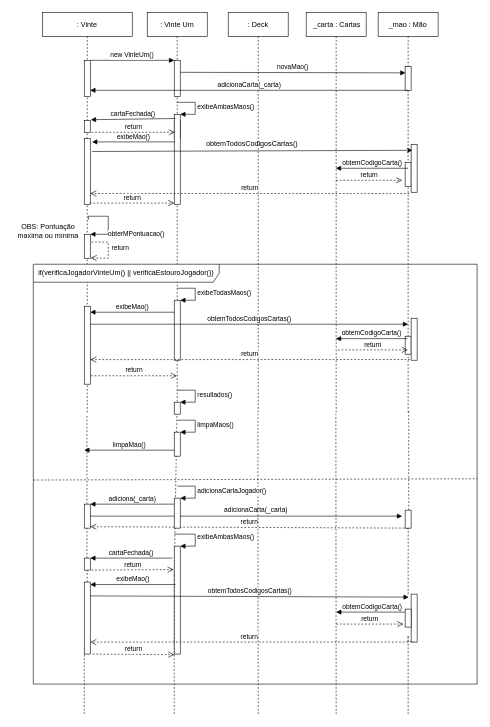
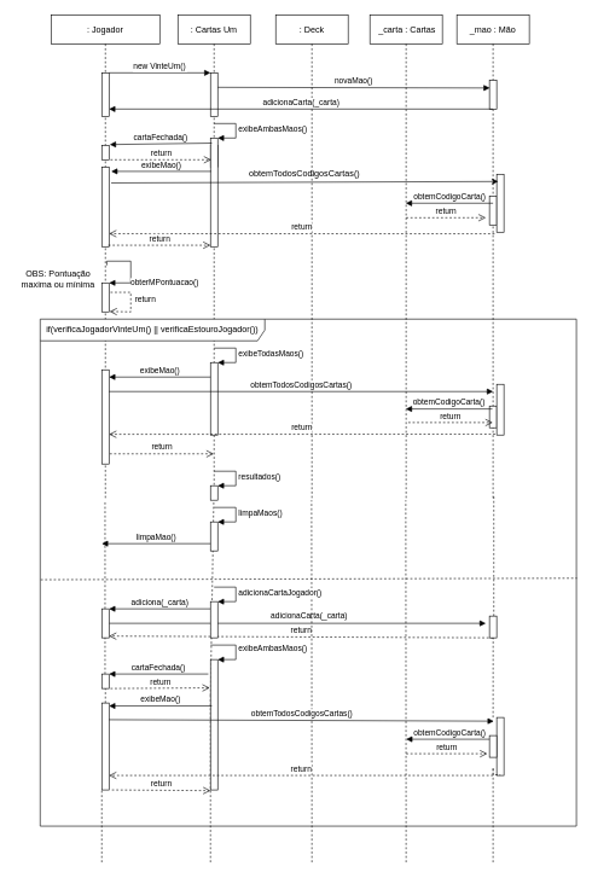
  <mxCell id="0" />
  <mxCell id="1" parent="0" />
  <mxCell id="2" value=" _carta : Cartas" style="shape=umlLifeline;perimeter=lifelinePerimeter;container=1;collapsible=0;recursiveResize=0;rounded=0;shadow=0;strokeWidth=1;" parent="1" vertex="1"><mxGeometry x="510" y="20" width="100" height="670" as="geometry" /></mxCell>
- <mxCell id="3" value=": Vinte" style="shape=umlLifeline;perimeter=lifelinePerimeter;container=1;collapsible=0;recursiveResize=0;rounded=0;shadow=0;strokeWidth=1;" parent="1" vertex="1"><mxGeometry x="70" y="20" width="150" height="670" as="geometry" /></mxCell>
+ <mxCell id="3" value=": Jogador" style="shape=umlLifeline;perimeter=lifelinePerimeter;container=1;collapsible=0;recursiveResize=0;rounded=0;shadow=0;strokeWidth=1;" parent="1" vertex="1"><mxGeometry x="70" y="20" width="150" height="670" as="geometry" /></mxCell>
  <mxCell id="4" value="" style="html=1;points=[];perimeter=orthogonalPerimeter;" parent="3" vertex="1"><mxGeometry x="70" y="370" width="10" height="40" as="geometry" /></mxCell>
  <mxCell id="5" value="obterMPontuacao()" style="edgeStyle=orthogonalEdgeStyle;html=1;align=left;spacingLeft=2;endArrow=block;rounded=0;entryX=1;entryY=0;exitX=0.513;exitY=0.516;exitDx=0;exitDy=0;exitPerimeter=0;" parent="3" source="3" target="4" edge="1"><mxGeometry x="0.486" relative="1" as="geometry"><mxPoint x="75" y="390" as="sourcePoint" /><Array as="points"><mxPoint x="77" y="340" /><mxPoint x="110" y="340" /><mxPoint x="110" y="370" /><mxPoint x="80" y="370" /></Array><mxPoint as="offset" /></mxGeometry></mxCell>
  <mxCell id="6" value="OBS: Pontuação maxima ou mínima" style="text;html=1;strokeColor=none;fillColor=none;align=center;verticalAlign=middle;whiteSpace=wrap;rounded=0;" parent="3" vertex="1"><mxGeometry x="-50" y="340" width="120" height="50" as="geometry" /></mxCell>
  <mxCell id="7" value="return" style="html=1;verticalAlign=bottom;endArrow=open;dashed=1;endSize=8;rounded=0;exitX=1.2;exitY=0.325;exitDx=0;exitDy=0;exitPerimeter=0;entryX=1.071;entryY=0.987;entryDx=0;entryDy=0;entryPerimeter=0;" parent="3" source="4" target="4" edge="1"><mxGeometry x="0.101" y="20" relative="1" as="geometry"><mxPoint x="460" y="400" as="sourcePoint" /><mxPoint x="82" y="490" as="targetPoint" /><Array as="points"><mxPoint x="110" y="383" /><mxPoint x="110" y="410" /></Array><mxPoint as="offset" /></mxGeometry></mxCell>
  <mxCell id="8" value="" style="html=1;points=[];perimeter=orthogonalPerimeter;" parent="3" vertex="1"><mxGeometry x="70" y="80" width="10" height="60" as="geometry" /></mxCell>
  <mxCell id="9" value="" style="html=1;points=[];perimeter=orthogonalPerimeter;" parent="3" vertex="1"><mxGeometry x="70" y="180" width="10" height="20" as="geometry" /></mxCell>
  <mxCell id="10" value="" style="html=1;points=[];perimeter=orthogonalPerimeter;" parent="3" vertex="1"><mxGeometry x="70" y="210" width="10" height="110" as="geometry" /></mxCell>
  <mxCell id="11" value="" style="html=1;points=[];perimeter=orthogonalPerimeter;" parent="3" vertex="1"><mxGeometry x="70" y="490" width="10" height="130" as="geometry" /></mxCell>
- <mxCell id="12" value=": Vinte Um" style="shape=umlLifeline;perimeter=lifelinePerimeter;container=1;collapsible=0;recursiveResize=0;rounded=0;shadow=0;strokeWidth=1;" parent="1" vertex="1"><mxGeometry x="245" y="20" width="100" height="670" as="geometry" /></mxCell>
+ <mxCell id="12" value=": Cartas Um" style="shape=umlLifeline;perimeter=lifelinePerimeter;container=1;collapsible=0;recursiveResize=0;rounded=0;shadow=0;strokeWidth=1;" parent="1" vertex="1"><mxGeometry x="245" y="20" width="100" height="670" as="geometry" /></mxCell>
  <mxCell id="13" value="" style="html=1;points=[];perimeter=orthogonalPerimeter;" parent="12" vertex="1"><mxGeometry x="45" y="80" width="10" height="60" as="geometry" /></mxCell>
  <mxCell id="14" value="" style="html=1;points=[];perimeter=orthogonalPerimeter;" parent="12" vertex="1"><mxGeometry x="45" y="180" width="10" height="30" as="geometry" /></mxCell>
  <mxCell id="15" value="" style="html=1;points=[];perimeter=orthogonalPerimeter;" parent="12" vertex="1"><mxGeometry x="45" y="480" width="10" height="100" as="geometry" /></mxCell>
  <mxCell id="16" value="exibeTodasMaos()&amp;nbsp;" style="edgeStyle=orthogonalEdgeStyle;html=1;align=left;spacingLeft=2;endArrow=block;rounded=0;entryX=1;entryY=0;" parent="12" target="15" edge="1"><mxGeometry relative="1" as="geometry"><mxPoint x="50" y="460" as="sourcePoint" /><Array as="points"><mxPoint x="80" y="460" /></Array></mxGeometry></mxCell>
  <mxCell id="17" value="" style="html=1;points=[];perimeter=orthogonalPerimeter;" parent="12" vertex="1"><mxGeometry x="45" y="170" width="10" height="150" as="geometry" /></mxCell>
  <mxCell id="18" value="&lt;span style=&quot;text-align: center;&quot;&gt;exibeAmbasMaos()&lt;/span&gt;" style="edgeStyle=orthogonalEdgeStyle;html=1;align=left;spacingLeft=2;endArrow=block;rounded=0;entryX=1;entryY=0;" parent="12" target="17" edge="1"><mxGeometry relative="1" as="geometry"><mxPoint x="50" y="150" as="sourcePoint" /><Array as="points"><mxPoint x="80" y="150" /></Array></mxGeometry></mxCell>
  <mxCell id="19" value="new VinteUm()" style="verticalAlign=bottom;endArrow=block;shadow=0;strokeWidth=1;" parent="1" edge="1"><mxGeometry relative="1" as="geometry"><mxPoint x="150" y="100" as="sourcePoint" /><mxPoint x="290" y="100" as="targetPoint" /><Array as="points" /></mxGeometry></mxCell>
  <mxCell id="20" value=": Deck" style="shape=umlLifeline;perimeter=lifelinePerimeter;container=1;collapsible=0;recursiveResize=0;rounded=0;shadow=0;strokeWidth=1;" parent="1" vertex="1"><mxGeometry x="380" y="20" width="100" height="670" as="geometry" /></mxCell>
  <mxCell id="21" value="obtemTodosCodigosCartas()" style="text;html=1;strokeColor=none;fillColor=none;align=center;verticalAlign=middle;whiteSpace=wrap;rounded=0;" parent="20" vertex="1"><mxGeometry x="-20" y="210" width="120" height="20" as="geometry" /></mxCell>
  <mxCell id="22" value="_mao : Mão" style="shape=umlLifeline;perimeter=lifelinePerimeter;container=1;collapsible=0;recursiveResize=0;rounded=0;shadow=0;strokeWidth=1;" parent="1" vertex="1"><mxGeometry x="630" y="20" width="100" height="670" as="geometry" /></mxCell>
  <mxCell id="23" value="" style="html=1;points=[];perimeter=orthogonalPerimeter;" parent="22" vertex="1"><mxGeometry x="45" y="90" width="10" height="40" as="geometry" /></mxCell>
  <mxCell id="24" value="" style="html=1;points=[];perimeter=orthogonalPerimeter;" parent="22" vertex="1"><mxGeometry x="45" y="250" width="10" height="40" as="geometry" /></mxCell>
  <mxCell id="25" value="" style="html=1;points=[];perimeter=orthogonalPerimeter;" parent="22" vertex="1"><mxGeometry x="45" y="540" width="10" height="30" as="geometry" /></mxCell>
  <mxCell id="26" value="" style="html=1;points=[];perimeter=orthogonalPerimeter;" parent="22" vertex="1"><mxGeometry x="55" y="510" width="10" height="70" as="geometry" /></mxCell>
  <mxCell id="27" value="" style="html=1;points=[];perimeter=orthogonalPerimeter;" parent="22" vertex="1"><mxGeometry x="55" y="220" width="10" height="80" as="geometry" /></mxCell>
  <mxCell id="28" value="novaMao()" style="verticalAlign=bottom;endArrow=block;shadow=0;strokeWidth=1;entryX=0.048;entryY=0.273;entryDx=0;entryDy=0;entryPerimeter=0;" parent="1" target="23" edge="1"><mxGeometry relative="1" as="geometry"><mxPoint x="300" y="120" as="sourcePoint" /><mxPoint x="670" y="120" as="targetPoint" /><Array as="points" /></mxGeometry></mxCell>
  <mxCell id="29" value="adicionaCarta(_carta)" style="html=1;verticalAlign=bottom;endArrow=block;rounded=0;" parent="1" source="22" edge="1"><mxGeometry width="80" relative="1" as="geometry"><mxPoint x="460" y="110" as="sourcePoint" /><mxPoint x="150" y="150" as="targetPoint" /></mxGeometry></mxCell>
  <mxCell id="30" value="cartaFechada()" style="html=1;verticalAlign=bottom;endArrow=block;rounded=0;exitX=0.2;exitY=0.047;exitDx=0;exitDy=0;exitPerimeter=0;entryX=1.1;entryY=-0.05;entryDx=0;entryDy=0;entryPerimeter=0;" parent="1" source="17" target="9" edge="1"><mxGeometry width="80" relative="1" as="geometry"><mxPoint x="290" y="203" as="sourcePoint" /><mxPoint x="150" y="203" as="targetPoint" /></mxGeometry></mxCell>
  <mxCell id="31" value="" style="endArrow=classic;html=1;rounded=0;exitX=1.3;exitY=0.2;exitDx=0;exitDy=0;exitPerimeter=0;entryX=0.2;entryY=0.125;entryDx=0;entryDy=0;entryPerimeter=0;" parent="1" source="10" target="27" edge="1"><mxGeometry width="50" height="50" relative="1" as="geometry"><mxPoint x="160" y="250" as="sourcePoint" /><mxPoint x="680" y="250" as="targetPoint" /></mxGeometry></mxCell>
  <mxCell id="32" value="return" style="html=1;verticalAlign=bottom;endArrow=open;dashed=1;endSize=8;rounded=0;exitX=0.52;exitY=0.451;exitDx=0;exitDy=0;exitPerimeter=0;" parent="1" source="22" edge="1"><mxGeometry relative="1" as="geometry"><mxPoint x="680" y="420" as="sourcePoint" /><mxPoint x="150" y="322" as="targetPoint" /></mxGeometry></mxCell>
  <mxCell id="33" value="obtemCodigoCarta()" style="html=1;verticalAlign=bottom;endArrow=block;rounded=0;exitX=0.5;exitY=0.25;exitDx=0;exitDy=0;exitPerimeter=0;" parent="1" source="24" target="2" edge="1"><mxGeometry width="80" relative="1" as="geometry"><mxPoint x="450" y="240" as="sourcePoint" /><mxPoint x="560" y="340" as="targetPoint" /></mxGeometry></mxCell>
  <mxCell id="34" value="return" style="html=1;verticalAlign=bottom;endArrow=open;dashed=1;endSize=8;rounded=0;exitX=0.5;exitY=0.418;exitDx=0;exitDy=0;exitPerimeter=0;" parent="1" source="2" edge="1"><mxGeometry relative="1" as="geometry"><mxPoint x="530" y="240" as="sourcePoint" /><mxPoint x="670" y="300" as="targetPoint" /></mxGeometry></mxCell>
  <mxCell id="35" value="if(verificaJogadorVinteUm() || verificaEstouroJogador())" style="shape=umlFrame;whiteSpace=wrap;html=1;width=310;height=30;" parent="1" vertex="1"><mxGeometry x="55" y="440" width="740" height="700" as="geometry" /></mxCell>
  <mxCell id="36" value="exibeMao()" style="html=1;verticalAlign=bottom;endArrow=block;rounded=0;exitX=0.1;exitY=0.307;exitDx=0;exitDy=0;exitPerimeter=0;entryX=1.3;entryY=0.055;entryDx=0;entryDy=0;entryPerimeter=0;" parent="1" source="17" target="10" edge="1"><mxGeometry width="80" relative="1" as="geometry"><mxPoint x="280" y="270" as="sourcePoint" /><mxPoint x="160" y="242" as="targetPoint" /><Array as="points" /></mxGeometry></mxCell>
  <mxCell id="37" value="adiciona(_carta)" style="html=1;verticalAlign=bottom;endArrow=block;rounded=0;startArrow=none;" parent="1" source="58" edge="1"><mxGeometry width="80" relative="1" as="geometry"><mxPoint x="280" y="1010" as="sourcePoint" /><mxPoint x="150" y="840" as="targetPoint" /></mxGeometry></mxCell>
  <mxCell id="38" value="adicionaCarta(_carta)" style="html=1;verticalAlign=bottom;endArrow=block;rounded=0;" parent="1" edge="1"><mxGeometry x="0.061" y="2" width="80" relative="1" as="geometry"><mxPoint x="150" y="860" as="sourcePoint" /><mxPoint x="670" y="860" as="targetPoint" /><mxPoint as="offset" /></mxGeometry></mxCell>
  <mxCell id="39" value="return" style="html=1;verticalAlign=bottom;endArrow=open;dashed=1;endSize=8;rounded=0;entryX=1;entryY=0.94;entryDx=0;entryDy=0;entryPerimeter=0;" parent="1" target="60" edge="1"><mxGeometry relative="1" as="geometry"><mxPoint x="680" y="880" as="sourcePoint" /><mxPoint x="140" y="1070" as="targetPoint" /></mxGeometry></mxCell>
  <mxCell id="40" value="" style="endArrow=none;dashed=1;html=1;rounded=0;startArrow=none;" parent="1" source="66" target="3" edge="1"><mxGeometry width="50" height="50" relative="1" as="geometry"><mxPoint x="140" y="1322" as="sourcePoint" /><mxPoint x="390" y="750" as="targetPoint" /></mxGeometry></mxCell>
  <mxCell id="41" value="" style="endArrow=none;dashed=1;html=1;rounded=0;startArrow=none;" parent="1" target="12" edge="1"><mxGeometry width="50" height="50" relative="1" as="geometry"><mxPoint x="290" y="960" as="sourcePoint" /><mxPoint x="390" y="790" as="targetPoint" /></mxGeometry></mxCell>
  <mxCell id="42" value="" style="endArrow=none;dashed=1;html=1;rounded=0;" parent="1" target="20" edge="1"><mxGeometry width="50" height="50" relative="1" as="geometry"><mxPoint x="430" y="1190" as="sourcePoint" /><mxPoint x="390" y="790" as="targetPoint" /></mxGeometry></mxCell>
  <mxCell id="43" value="" style="endArrow=none;dashed=1;html=1;rounded=0;" parent="1" target="2" edge="1"><mxGeometry width="50" height="50" relative="1" as="geometry"><mxPoint x="560" y="1190" as="sourcePoint" /><mxPoint x="390" y="790" as="targetPoint" /></mxGeometry></mxCell>
  <mxCell id="44" value="" style="endArrow=none;dashed=1;html=1;rounded=0;entryX=0.51;entryY=0.991;entryDx=0;entryDy=0;entryPerimeter=0;startArrow=none;" parent="1" source="61" target="22" edge="1"><mxGeometry width="50" height="50" relative="1" as="geometry"><mxPoint x="680" y="1060" as="sourcePoint" /><mxPoint x="390" y="790" as="targetPoint" /></mxGeometry></mxCell>
  <mxCell id="45" value="" style="endArrow=none;dashed=1;html=1;rounded=0;" parent="1" edge="1"><mxGeometry width="50" height="50" relative="1" as="geometry"><mxPoint x="290" y="1190" as="sourcePoint" /><mxPoint x="290" y="960" as="targetPoint" /></mxGeometry></mxCell>
  <mxCell id="46" value="exibeMao()" style="html=1;verticalAlign=bottom;endArrow=block;rounded=0;" parent="1" edge="1"><mxGeometry width="80" relative="1" as="geometry"><mxPoint x="290" y="520" as="sourcePoint" /><mxPoint x="150" y="520" as="targetPoint" /></mxGeometry></mxCell>
  <mxCell id="47" value="obtemTodosCodigosCartas()" style="html=1;verticalAlign=bottom;endArrow=block;rounded=0;" parent="1" edge="1"><mxGeometry width="80" relative="1" as="geometry"><mxPoint x="150" y="540" as="sourcePoint" /><mxPoint x="680" y="540" as="targetPoint" /></mxGeometry></mxCell>
  <mxCell id="48" value="obtemCodigoCarta()" style="html=1;verticalAlign=bottom;endArrow=block;rounded=0;exitX=0.49;exitY=0.812;exitDx=0;exitDy=0;exitPerimeter=0;" parent="1" source="22" target="2" edge="1"><mxGeometry width="80" relative="1" as="geometry"><mxPoint x="320" y="520" as="sourcePoint" /><mxPoint x="400" y="520" as="targetPoint" /></mxGeometry></mxCell>
  <mxCell id="49" value="return" style="html=1;verticalAlign=bottom;endArrow=open;dashed=1;endSize=8;rounded=0;exitX=0.53;exitY=0.84;exitDx=0;exitDy=0;exitPerimeter=0;" parent="1" source="2" target="22" edge="1"><mxGeometry relative="1" as="geometry"><mxPoint x="400" y="520" as="sourcePoint" /><mxPoint x="660" y="580" as="targetPoint" /></mxGeometry></mxCell>
  <mxCell id="50" value="return" style="html=1;verticalAlign=bottom;endArrow=open;dashed=1;endSize=8;rounded=0;exitX=0.53;exitY=0.864;exitDx=0;exitDy=0;exitPerimeter=0;" parent="1" source="22" edge="1"><mxGeometry relative="1" as="geometry"><mxPoint x="400" y="520" as="sourcePoint" /><mxPoint x="150" y="599" as="targetPoint" /></mxGeometry></mxCell>
  <mxCell id="51" value="" style="html=1;verticalAlign=bottom;endArrow=none;rounded=0;" parent="1" edge="1"><mxGeometry width="80" relative="1" as="geometry"><mxPoint x="290" y="1010" as="sourcePoint" /><mxPoint x="290" y="1010" as="targetPoint" /></mxGeometry></mxCell>
  <mxCell id="52" value="return" style="html=1;verticalAlign=bottom;endArrow=open;dashed=1;endSize=8;rounded=0;exitX=1.1;exitY=0.892;exitDx=0;exitDy=0;exitPerimeter=0;" parent="1" source="11" target="12" edge="1"><mxGeometry relative="1" as="geometry"><mxPoint x="400" y="570" as="sourcePoint" /><mxPoint x="320" y="570" as="targetPoint" /></mxGeometry></mxCell>
  <mxCell id="53" value="" style="html=1;points=[];perimeter=orthogonalPerimeter;" parent="1" vertex="1"><mxGeometry x="290" y="670" width="10" height="20" as="geometry" /></mxCell>
  <mxCell id="54" value="resultados()" style="edgeStyle=orthogonalEdgeStyle;html=1;align=left;spacingLeft=2;endArrow=block;rounded=0;entryX=1;entryY=0;" parent="1" target="53" edge="1"><mxGeometry relative="1" as="geometry"><mxPoint x="295" y="650" as="sourcePoint" /><Array as="points"><mxPoint x="325" y="650" /></Array></mxGeometry></mxCell>
  <mxCell id="55" value="" style="html=1;points=[];perimeter=orthogonalPerimeter;" parent="1" vertex="1"><mxGeometry x="290" y="720" width="10" height="40" as="geometry" /></mxCell>
  <mxCell id="56" value="limpaMaos()" style="edgeStyle=orthogonalEdgeStyle;html=1;align=left;spacingLeft=2;endArrow=block;rounded=0;entryX=1;entryY=0;" parent="1" target="55" edge="1"><mxGeometry relative="1" as="geometry"><mxPoint x="295" y="700" as="sourcePoint" /><Array as="points"><mxPoint x="325" y="700" /></Array></mxGeometry></mxCell>
  <mxCell id="57" value="limpaMao()" style="html=1;verticalAlign=bottom;endArrow=block;rounded=0;" parent="1" edge="1"><mxGeometry width="80" relative="1" as="geometry"><mxPoint x="290" y="750" as="sourcePoint" /><mxPoint x="140" y="750" as="targetPoint" /></mxGeometry></mxCell>
  <mxCell id="58" value="" style="html=1;points=[];perimeter=orthogonalPerimeter;" parent="1" vertex="1"><mxGeometry x="290" y="830" width="10" height="50" as="geometry" /></mxCell>
  <mxCell id="59" value="adicionaCartaJogador()" style="edgeStyle=orthogonalEdgeStyle;html=1;align=left;spacingLeft=2;endArrow=block;rounded=0;entryX=1;entryY=0;" parent="1" target="58" edge="1"><mxGeometry relative="1" as="geometry"><mxPoint x="295" y="810" as="sourcePoint" /><Array as="points"><mxPoint x="325" y="810" /></Array></mxGeometry></mxCell>
  <mxCell id="60" value="" style="html=1;points=[];perimeter=orthogonalPerimeter;" parent="1" vertex="1"><mxGeometry x="140" y="840" width="10" height="40" as="geometry" /></mxCell>
  <mxCell id="61" value="" style="html=1;points=[];perimeter=orthogonalPerimeter;" parent="1" vertex="1"><mxGeometry x="675" y="850" width="10" height="30" as="geometry" /></mxCell>
  <mxCell id="62" value="" style="endArrow=none;dashed=1;html=1;rounded=0;entryX=0.51;entryY=0.991;entryDx=0;entryDy=0;entryPerimeter=0;startArrow=none;" parent="1" target="61" edge="1"><mxGeometry width="50" height="50" relative="1" as="geometry"><mxPoint x="680" y="990" as="sourcePoint" /><mxPoint x="681" y="683.97" as="targetPoint" /></mxGeometry></mxCell>
  <mxCell id="63" value="" style="html=1;points=[];perimeter=orthogonalPerimeter;" parent="1" vertex="1"><mxGeometry x="290" y="910" width="10" height="180" as="geometry" /></mxCell>
  <mxCell id="64" value="&lt;span style=&quot;text-align: center;&quot;&gt;exibeAmbasMaos()&lt;/span&gt;" style="edgeStyle=orthogonalEdgeStyle;html=1;align=left;spacingLeft=2;endArrow=block;rounded=0;entryX=1;entryY=0;" parent="1" target="63" edge="1"><mxGeometry relative="1" as="geometry"><mxPoint x="290" y="890" as="sourcePoint" /><Array as="points"><mxPoint x="325" y="890" /></Array></mxGeometry></mxCell>
  <mxCell id="65" value="cartaFechada()" style="html=1;verticalAlign=bottom;endArrow=block;rounded=0;exitX=-0.3;exitY=0.111;exitDx=0;exitDy=0;exitPerimeter=0;" parent="1" source="63" edge="1"><mxGeometry width="80" relative="1" as="geometry"><mxPoint x="320" y="780" as="sourcePoint" /><mxPoint x="150" y="930" as="targetPoint" /></mxGeometry></mxCell>
  <mxCell id="66" value="" style="html=1;points=[];perimeter=orthogonalPerimeter;" parent="1" vertex="1"><mxGeometry x="140" y="930" width="10" height="20" as="geometry" /></mxCell>
  <mxCell id="67" value="" style="endArrow=none;dashed=1;html=1;rounded=0;startArrow=none;" parent="1" source="70" target="66" edge="1"><mxGeometry width="50" height="50" relative="1" as="geometry"><mxPoint x="140" y="1322" as="sourcePoint" /><mxPoint x="144.5" y="690" as="targetPoint" /></mxGeometry></mxCell>
  <mxCell id="68" value="return" style="html=1;verticalAlign=bottom;endArrow=open;dashed=1;endSize=8;rounded=0;exitX=1.2;exitY=1;exitDx=0;exitDy=0;exitPerimeter=0;entryX=-0.1;entryY=0.217;entryDx=0;entryDy=0;entryPerimeter=0;" parent="1" source="66" target="63" edge="1"><mxGeometry relative="1" as="geometry"><mxPoint x="400" y="880" as="sourcePoint" /><mxPoint x="320" y="880" as="targetPoint" /></mxGeometry></mxCell>
  <mxCell id="69" value="exibeMao()" style="html=1;verticalAlign=bottom;endArrow=block;rounded=0;exitX=0.2;exitY=0.356;exitDx=0;exitDy=0;exitPerimeter=0;" parent="1" source="63" target="70" edge="1"><mxGeometry width="80" relative="1" as="geometry"><mxPoint x="320" y="880" as="sourcePoint" /><mxPoint x="150" y="972" as="targetPoint" /></mxGeometry></mxCell>
  <mxCell id="70" value="" style="html=1;points=[];perimeter=orthogonalPerimeter;" parent="1" vertex="1"><mxGeometry x="140" y="970" width="10" height="120" as="geometry" /></mxCell>
  <mxCell id="71" value="" style="endArrow=none;dashed=1;html=1;rounded=0;" parent="1" target="70" edge="1"><mxGeometry width="50" height="50" relative="1" as="geometry"><mxPoint x="140" y="1190" as="sourcePoint" /><mxPoint x="140" y="950" as="targetPoint" /></mxGeometry></mxCell>
  <mxCell id="72" value="obtemTodosCodigosCartas()" style="html=1;verticalAlign=bottom;endArrow=block;rounded=0;exitX=1;exitY=0.192;exitDx=0;exitDy=0;exitPerimeter=0;entryX=-0.4;entryY=0.063;entryDx=0;entryDy=0;entryPerimeter=0;" parent="1" source="70" target="77" edge="1"><mxGeometry width="80" relative="1" as="geometry"><mxPoint x="180" y="1010" as="sourcePoint" /><mxPoint x="680" y="995" as="targetPoint" /></mxGeometry></mxCell>
  <mxCell id="73" value="obtemCodigoCarta()" style="html=1;verticalAlign=bottom;endArrow=block;rounded=0;" parent="1" edge="1"><mxGeometry width="80" relative="1" as="geometry"><mxPoint x="680" y="1020" as="sourcePoint" /><mxPoint x="560" y="1020" as="targetPoint" /></mxGeometry></mxCell>
  <mxCell id="74" value="return" style="html=1;verticalAlign=bottom;endArrow=open;dashed=1;endSize=8;rounded=0;entryX=-0.3;entryY=0.833;entryDx=0;entryDy=0;entryPerimeter=0;" parent="1" target="82" edge="1"><mxGeometry relative="1" as="geometry"><mxPoint x="560" y="1040" as="sourcePoint" /><mxPoint x="680" y="1040" as="targetPoint" /></mxGeometry></mxCell>
  <mxCell id="75" value="" style="endArrow=none;dashed=1;html=1;rounded=0;" parent="1" edge="1"><mxGeometry width="50" height="50" relative="1" as="geometry"><mxPoint x="680" y="1190" as="sourcePoint" /><mxPoint x="680" y="1060" as="targetPoint" /></mxGeometry></mxCell>
  <mxCell id="76" value="return" style="html=1;verticalAlign=bottom;endArrow=open;dashed=1;endSize=8;rounded=0;" parent="1" edge="1"><mxGeometry relative="1" as="geometry"><mxPoint x="680" y="1070" as="sourcePoint" /><mxPoint x="150" y="1070" as="targetPoint" /></mxGeometry></mxCell>
  <mxCell id="77" value="" style="html=1;points=[];perimeter=orthogonalPerimeter;" parent="1" vertex="1"><mxGeometry x="685" y="990" width="10" height="80" as="geometry" /></mxCell>
  <mxCell id="78" value="" style="endArrow=none;dashed=1;html=1;rounded=0;entryX=0.51;entryY=0.991;entryDx=0;entryDy=0;entryPerimeter=0;" parent="1" target="77" edge="1"><mxGeometry width="50" height="50" relative="1" as="geometry"><mxPoint x="680" y="1060" as="sourcePoint" /><mxPoint x="680.1" y="879.73" as="targetPoint" /><Array as="points"><mxPoint x="680" y="1069" /></Array></mxGeometry></mxCell>
  <mxCell id="79" value="return" style="html=1;verticalAlign=bottom;endArrow=open;dashed=1;endSize=8;rounded=0;exitX=1.4;exitY=1;exitDx=0;exitDy=0;exitPerimeter=0;" parent="1" source="70" edge="1"><mxGeometry relative="1" as="geometry"><mxPoint x="170" y="1090" as="sourcePoint" /><mxPoint x="290" y="1091" as="targetPoint" /></mxGeometry></mxCell>
  <mxCell id="80" value="return" style="html=1;verticalAlign=bottom;endArrow=open;dashed=1;endSize=8;rounded=0;exitX=1.2;exitY=1;exitDx=0;exitDy=0;exitPerimeter=0;entryX=0.1;entryY=0.2;entryDx=0;entryDy=0;entryPerimeter=0;" parent="1" source="9" target="17" edge="1"><mxGeometry relative="1" as="geometry"><mxPoint x="330" y="280" as="sourcePoint" /><mxPoint x="250" y="280" as="targetPoint" /></mxGeometry></mxCell>
  <mxCell id="81" value="return" style="html=1;verticalAlign=bottom;endArrow=open;dashed=1;endSize=8;rounded=0;exitX=0.9;exitY=0.982;exitDx=0;exitDy=0;exitPerimeter=0;" parent="1" source="10" edge="1"><mxGeometry relative="1" as="geometry"><mxPoint x="330" y="280" as="sourcePoint" /><mxPoint x="290" y="338" as="targetPoint" /></mxGeometry></mxCell>
  <mxCell id="82" value="" style="html=1;points=[];perimeter=orthogonalPerimeter;" parent="1" vertex="1"><mxGeometry x="675" y="1015" width="10" height="30" as="geometry" /></mxCell>
  <mxCell id="83" value="" style="endArrow=none;dashed=1;html=1;rounded=0;exitX=0.001;exitY=0.514;exitDx=0;exitDy=0;exitPerimeter=0;entryX=1.001;entryY=0.511;entryDx=0;entryDy=0;entryPerimeter=0;strokeColor=#000000;" parent="1" source="35" target="35" edge="1"><mxGeometry width="50" height="50" relative="1" as="geometry"><mxPoint x="380" y="800" as="sourcePoint" /><mxPoint x="430" y="750" as="targetPoint" /></mxGeometry></mxCell>
